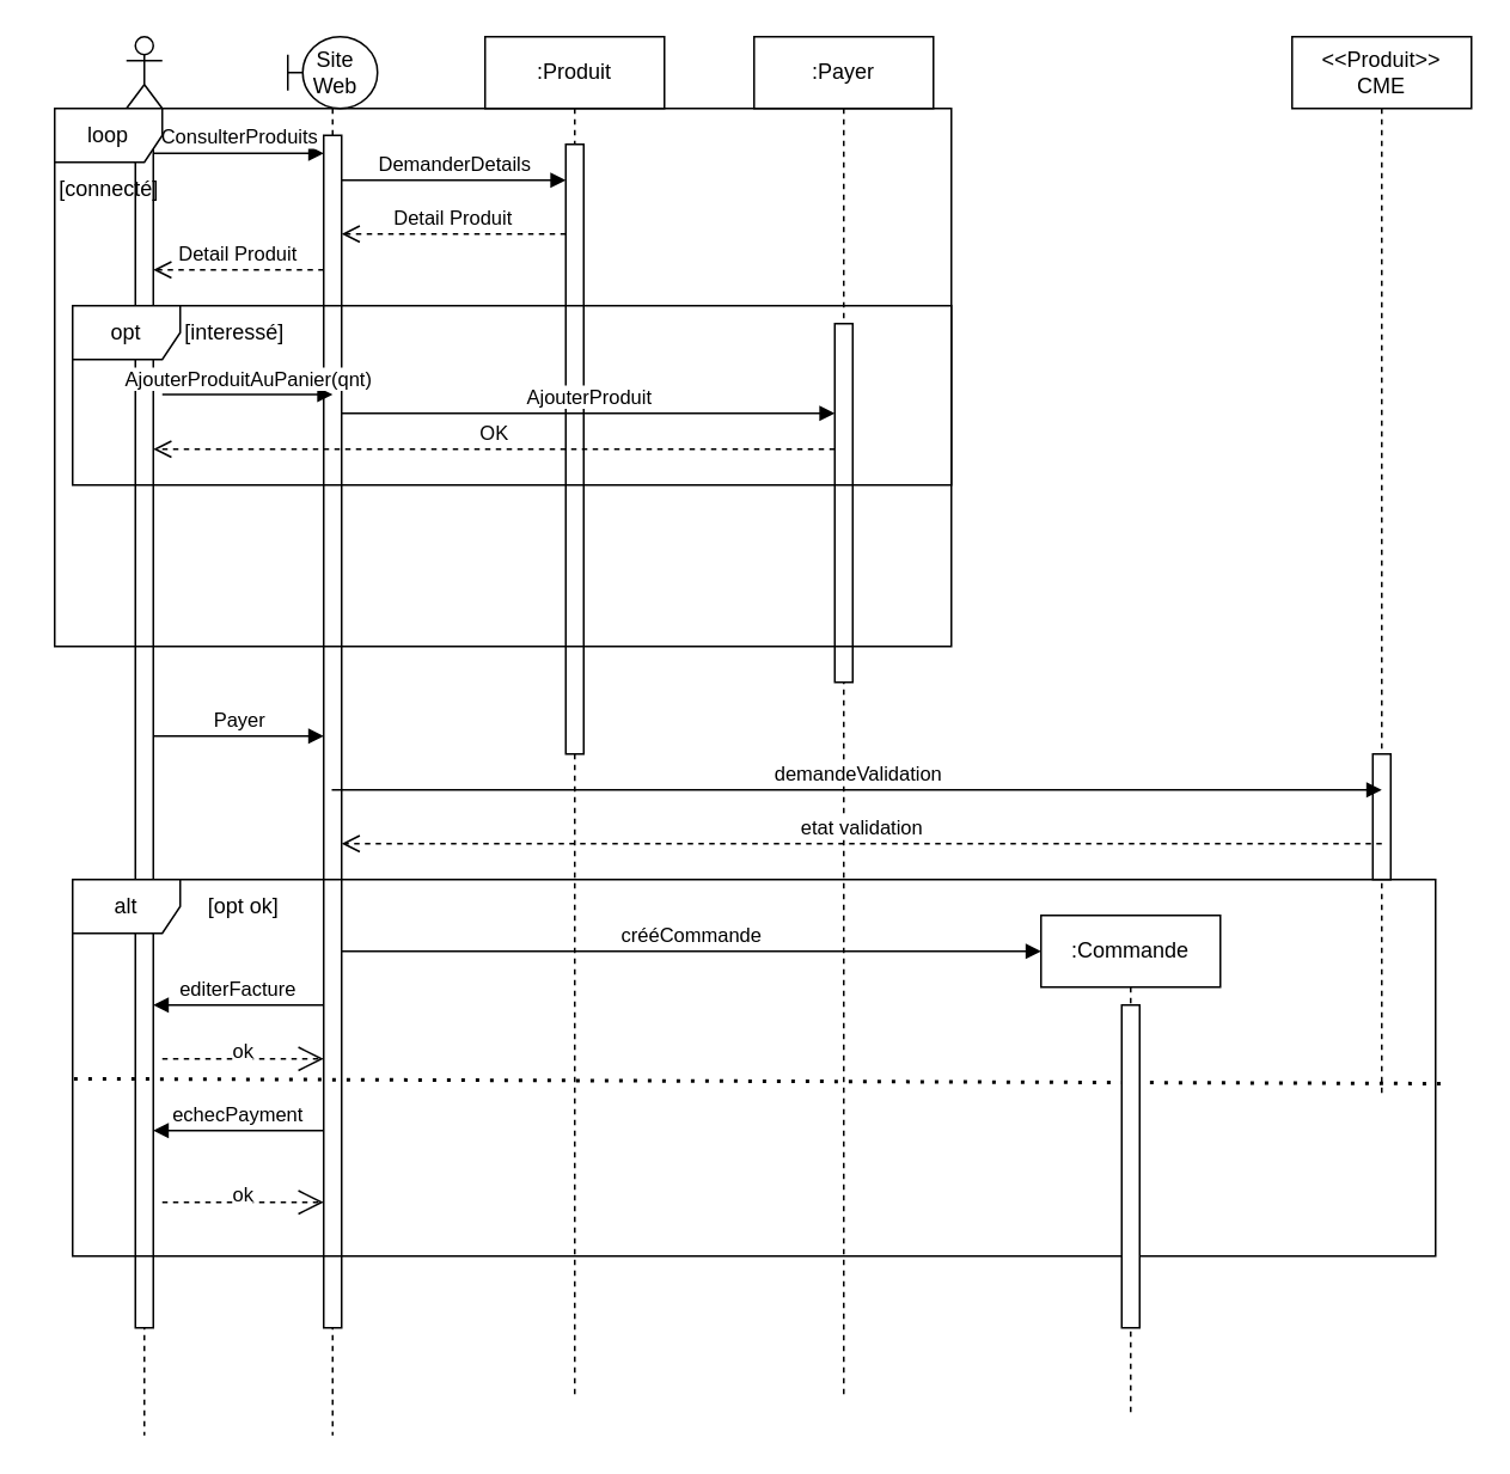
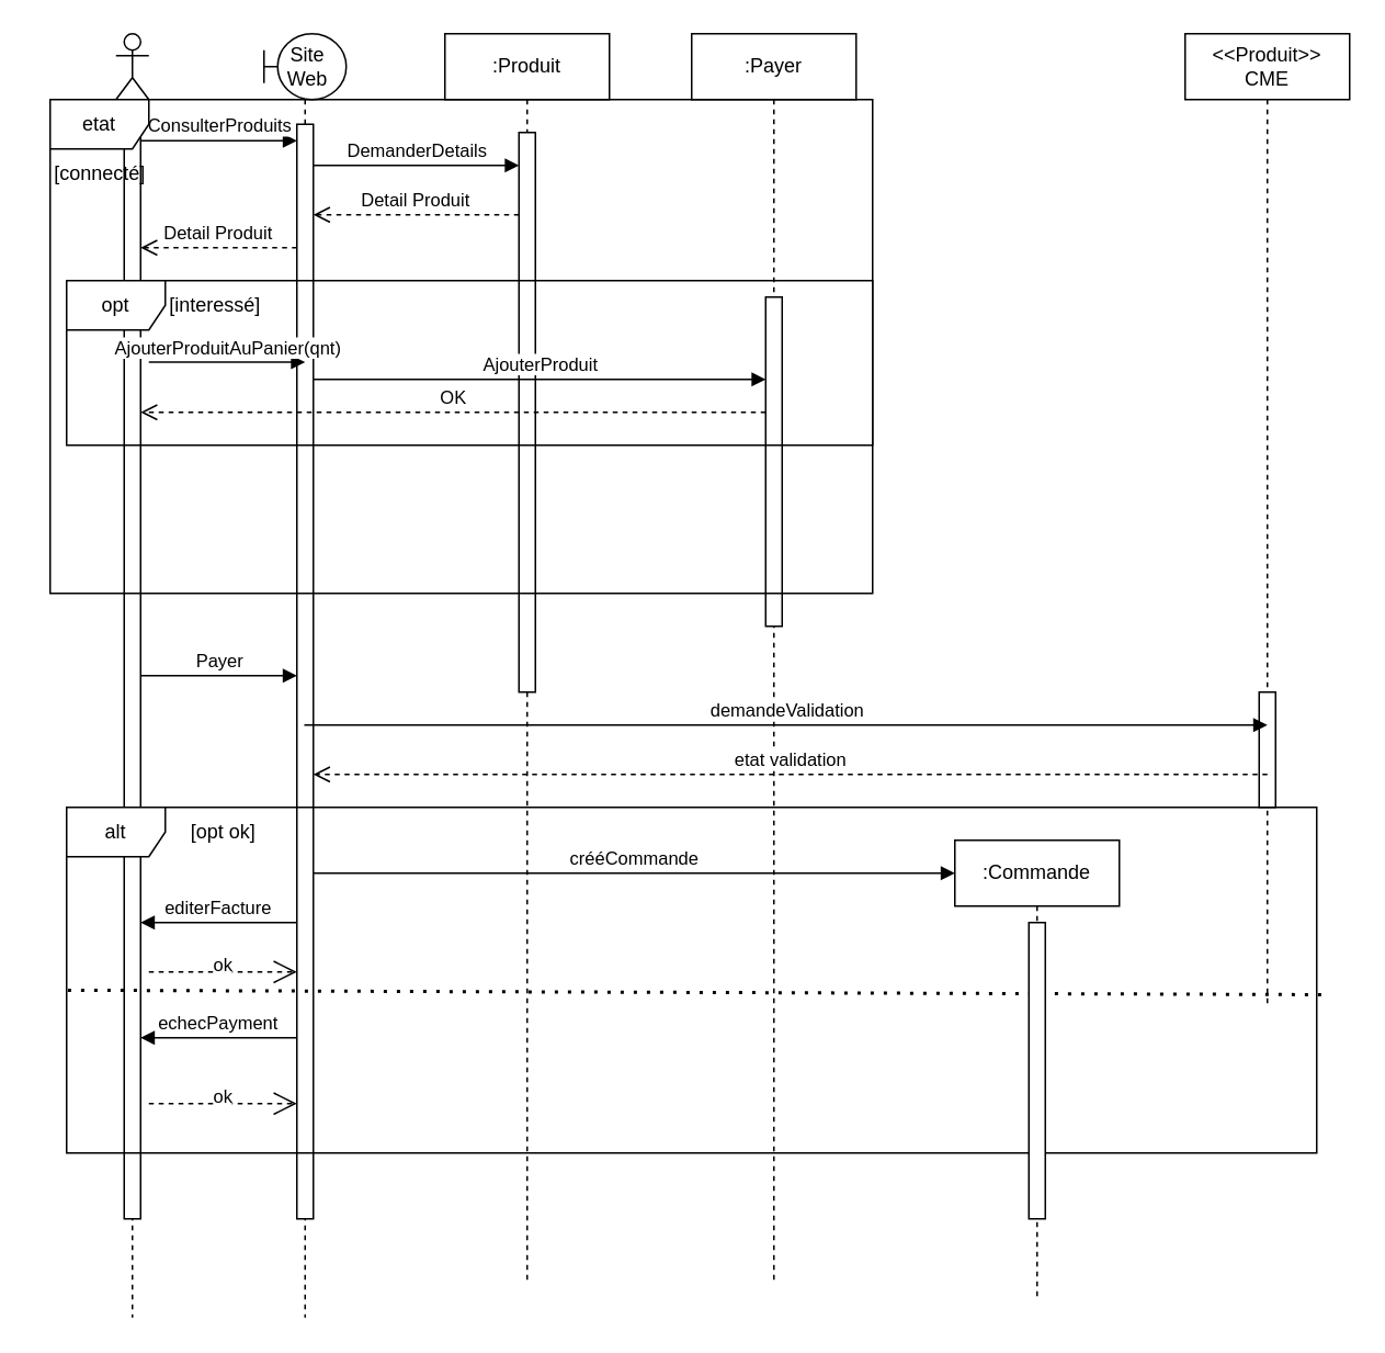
  <mxCell id="0" />
  <mxCell id="1" parent="0" />
  <mxCell id="2" value=":Produit" style="shape=umlLifeline;perimeter=lifelinePerimeter;whiteSpace=wrap;html=1;container=1;dropTarget=0;collapsible=0;recursiveResize=0;outlineConnect=0;portConstraint=eastwest;newEdgeStyle={&quot;curved&quot;:0,&quot;rounded&quot;:0};" vertex="1" parent="1"><mxGeometry x="270" y="20" width="100" height="760" as="geometry" /></mxCell>
  <mxCell id="3" value="" style="html=1;points=[[0,0,0,0,5],[0,1,0,0,-5],[1,0,0,0,5],[1,1,0,0,-5]];perimeter=orthogonalPerimeter;outlineConnect=0;targetShapes=umlLifeline;portConstraint=eastwest;newEdgeStyle={&quot;curved&quot;:0,&quot;rounded&quot;:0};" vertex="1" parent="2"><mxGeometry x="45" y="60" width="10" height="340" as="geometry" /></mxCell>
  <mxCell id="4" value=":Payer" style="shape=umlLifeline;perimeter=lifelinePerimeter;whiteSpace=wrap;html=1;container=1;dropTarget=0;collapsible=0;recursiveResize=0;outlineConnect=0;portConstraint=eastwest;newEdgeStyle={&quot;curved&quot;:0,&quot;rounded&quot;:0};" vertex="1" parent="1"><mxGeometry x="420" y="20" width="100" height="760" as="geometry" /></mxCell>
  <mxCell id="5" value="" style="html=1;points=[[0,0,0,0,5],[0,1,0,0,-5],[1,0,0,0,5],[1,1,0,0,-5]];perimeter=orthogonalPerimeter;outlineConnect=0;targetShapes=umlLifeline;portConstraint=eastwest;newEdgeStyle={&quot;curved&quot;:0,&quot;rounded&quot;:0};" vertex="1" parent="4"><mxGeometry x="45" y="160" width="10" height="200" as="geometry" /></mxCell>
  <mxCell id="6" value=":Commande" style="shape=umlLifeline;perimeter=lifelinePerimeter;whiteSpace=wrap;html=1;container=1;dropTarget=0;collapsible=0;recursiveResize=0;outlineConnect=0;portConstraint=eastwest;newEdgeStyle={&quot;curved&quot;:0,&quot;rounded&quot;:0};" vertex="1" parent="1"><mxGeometry x="580" y="510" width="100" height="280" as="geometry" /></mxCell>
  <mxCell id="7" value="&amp;lt;&amp;lt;Produit&amp;gt;&amp;gt;&lt;br&gt;CME" style="shape=umlLifeline;perimeter=lifelinePerimeter;whiteSpace=wrap;html=1;container=1;dropTarget=0;collapsible=0;recursiveResize=0;outlineConnect=0;portConstraint=eastwest;newEdgeStyle={&quot;curved&quot;:0,&quot;rounded&quot;:0};" vertex="1" parent="1"><mxGeometry x="720" y="20" width="100" height="590" as="geometry" /></mxCell>
  <mxCell id="8" value="" style="html=1;points=[[0,0,0,0,5],[0,1,0,0,-5],[1,0,0,0,5],[1,1,0,0,-5]];perimeter=orthogonalPerimeter;outlineConnect=0;targetShapes=umlLifeline;portConstraint=eastwest;newEdgeStyle={&quot;curved&quot;:0,&quot;rounded&quot;:0};" vertex="1" parent="7"><mxGeometry x="45" y="400" width="10" height="70" as="geometry" /></mxCell>
  <mxCell id="9" value="" style="shape=umlLifeline;perimeter=lifelinePerimeter;whiteSpace=wrap;html=1;container=1;dropTarget=0;collapsible=0;recursiveResize=0;outlineConnect=0;portConstraint=eastwest;newEdgeStyle={&quot;curved&quot;:0,&quot;rounded&quot;:0};participant=umlActor;" vertex="1" parent="1"><mxGeometry x="70" y="20" width="20" height="780" as="geometry" /></mxCell>
  <mxCell id="10" value="" style="html=1;points=[[0,0,0,0,5],[0,1,0,0,-5],[1,0,0,0,5],[1,1,0,0,-5]];perimeter=orthogonalPerimeter;outlineConnect=0;targetShapes=umlLifeline;portConstraint=eastwest;newEdgeStyle={&quot;curved&quot;:0,&quot;rounded&quot;:0};" vertex="1" parent="9"><mxGeometry x="5" y="60" width="10" height="660" as="geometry" /></mxCell>
  <mxCell id="11" value="&amp;nbsp; Site&amp;nbsp; &amp;nbsp;Web" style="shape=umlLifeline;perimeter=lifelinePerimeter;whiteSpace=wrap;html=1;container=1;dropTarget=0;collapsible=0;recursiveResize=0;outlineConnect=0;portConstraint=eastwest;newEdgeStyle={&quot;curved&quot;:0,&quot;rounded&quot;:0};participant=umlBoundary;" vertex="1" parent="1"><mxGeometry x="160" y="20" width="50" height="780" as="geometry" /></mxCell>
  <mxCell id="12" value="" style="html=1;points=[[0,0,0,0,5],[0,1,0,0,-5],[1,0,0,0,5],[1,1,0,0,-5]];perimeter=orthogonalPerimeter;outlineConnect=0;targetShapes=umlLifeline;portConstraint=eastwest;newEdgeStyle={&quot;curved&quot;:0,&quot;rounded&quot;:0};" vertex="1" parent="11"><mxGeometry x="20" y="55" width="10" height="665" as="geometry" /></mxCell>
  <mxCell id="13" value="ConsulterProduits" style="html=1;verticalAlign=bottom;endArrow=block;curved=0;rounded=0;exitX=1;exitY=0;exitDx=0;exitDy=5;exitPerimeter=0;" edge="1" parent="1" source="10" target="12"><mxGeometry width="80" relative="1" as="geometry"><mxPoint x="90" y="90" as="sourcePoint" /><mxPoint x="160" y="90" as="targetPoint" /></mxGeometry></mxCell>
  <mxCell id="14" value="DemanderDetails" style="html=1;verticalAlign=bottom;endArrow=block;curved=0;rounded=0;exitX=1;exitY=0;exitDx=0;exitDy=5;exitPerimeter=0;" edge="1" parent="1" target="3"><mxGeometry width="80" relative="1" as="geometry"><mxPoint x="190" y="100" as="sourcePoint" /><mxPoint x="285" y="100" as="targetPoint" /></mxGeometry></mxCell>
  <mxCell id="15" value="Detail Produit" style="html=1;verticalAlign=bottom;endArrow=open;dashed=1;endSize=8;curved=0;rounded=0;" edge="1" parent="1"><mxGeometry relative="1" as="geometry"><mxPoint x="315" y="130" as="sourcePoint" /><mxPoint x="190" y="130" as="targetPoint" /></mxGeometry></mxCell>
  <mxCell id="16" value="Detail Produit" style="html=1;verticalAlign=bottom;endArrow=open;dashed=1;endSize=8;curved=0;rounded=0;" edge="1" parent="1"><mxGeometry relative="1" as="geometry"><mxPoint x="180" y="150" as="sourcePoint" /><mxPoint x="85" y="150" as="targetPoint" /></mxGeometry></mxCell>
  <mxCell id="17" value="opt" style="shape=umlFrame;whiteSpace=wrap;html=1;pointerEvents=0;" vertex="1" parent="1"><mxGeometry x="40" y="170" width="490" height="100" as="geometry" /></mxCell>
  <mxCell id="18" value="[interessé]" style="text;html=1;align=center;verticalAlign=middle;resizable=0;points=[];autosize=1;strokeColor=none;fillColor=none;" vertex="1" parent="1"><mxGeometry x="90" y="170" width="80" height="30" as="geometry" /></mxCell>
  <mxCell id="19" value="AjouterProduit" style="html=1;verticalAlign=bottom;endArrow=block;curved=0;rounded=0;exitX=1;exitY=0;exitDx=0;exitDy=5;exitPerimeter=0;" edge="1" parent="1"><mxGeometry width="80" relative="1" as="geometry"><mxPoint x="190" y="230" as="sourcePoint" /><mxPoint x="465" y="230" as="targetPoint" /></mxGeometry></mxCell>
  <mxCell id="20" value="OK" style="html=1;verticalAlign=bottom;endArrow=open;dashed=1;endSize=8;curved=0;rounded=0;" edge="1" parent="1"><mxGeometry relative="1" as="geometry"><mxPoint x="465" y="250" as="sourcePoint" /><mxPoint x="85" y="250" as="targetPoint" /><mxPoint as="offset" /></mxGeometry></mxCell>
  <mxCell id="21" value="AjouterProduitAuPanier(qnt)" style="html=1;verticalAlign=bottom;endArrow=block;curved=0;rounded=0;exitX=1;exitY=0;exitDx=0;exitDy=5;exitPerimeter=0;" edge="1" parent="1"><mxGeometry width="80" relative="1" as="geometry"><mxPoint x="90" y="219.58" as="sourcePoint" /><mxPoint x="185" y="219.58" as="targetPoint" /></mxGeometry></mxCell>
- <mxCell id="22" value="loop" style="shape=umlFrame;whiteSpace=wrap;html=1;pointerEvents=0;" vertex="1" parent="1"><mxGeometry x="30" y="60" width="500" height="300" as="geometry" /></mxCell>
+ <mxCell id="22" value="etat" style="shape=umlFrame;whiteSpace=wrap;html=1;pointerEvents=0;" vertex="1" parent="1"><mxGeometry x="30" y="60" width="500" height="300" as="geometry" /></mxCell>
  <mxCell id="23" value="[connecté]" style="text;html=1;align=center;verticalAlign=middle;resizable=0;points=[];autosize=1;strokeColor=none;fillColor=none;" vertex="1" parent="1"><mxGeometry y="90" width="80" height="30" as="geometry" x="20" /></mxCell>
  <mxCell id="24" value="Payer" style="html=1;verticalAlign=bottom;endArrow=block;curved=0;rounded=0;" edge="1" parent="1" target="12"><mxGeometry width="80" relative="1" as="geometry"><mxPoint x="85" y="410" as="sourcePoint" /><mxPoint x="175" y="410" as="targetPoint" /></mxGeometry></mxCell>
  <mxCell id="25" value="demandeValidation" style="html=1;verticalAlign=bottom;endArrow=block;curved=0;rounded=0;" edge="1" parent="1" source="11"><mxGeometry width="80" relative="1" as="geometry"><mxPoint x="589.997" y="440" as="sourcePoint" /><mxPoint x="770" y="440" as="targetPoint" /></mxGeometry></mxCell>
  <mxCell id="26" value="etat validation" style="html=1;verticalAlign=bottom;endArrow=open;dashed=1;endSize=8;curved=0;rounded=0;" edge="1" parent="1" target="12"><mxGeometry relative="1" as="geometry"><mxPoint x="770" y="470" as="sourcePoint" /><mxPoint x="390" y="470" as="targetPoint" /><mxPoint as="offset" /></mxGeometry></mxCell>
  <mxCell id="27" value="alt" style="shape=umlFrame;whiteSpace=wrap;html=1;pointerEvents=0;" vertex="1" parent="1"><mxGeometry x="40" y="490" width="760" height="210" as="geometry" /></mxCell>
  <mxCell id="28" value="" style="endArrow=none;dashed=1;html=1;dashPattern=1 3;strokeWidth=2;rounded=0;exitX=0.001;exitY=0.529;exitDx=0;exitDy=0;exitPerimeter=0;entryX=1.007;entryY=0.542;entryDx=0;entryDy=0;entryPerimeter=0;" edge="1" parent="1" source="27" target="27"><mxGeometry width="50" height="50" relative="1" as="geometry"><mxPoint x="430" y="650" as="sourcePoint" /><mxPoint x="480" y="600" as="targetPoint" /></mxGeometry></mxCell>
  <mxCell id="29" value="[opt ok]" style="text;html=1;align=center;verticalAlign=middle;resizable=0;points=[];autosize=1;strokeColor=none;fillColor=none;" vertex="1" parent="1"><mxGeometry x="90" y="490" width="90" height="30" as="geometry" /></mxCell>
  <mxCell id="30" value="crééCommande" style="html=1;verticalAlign=bottom;endArrow=block;curved=0;rounded=0;" edge="1" parent="1" source="12"><mxGeometry width="80" relative="1" as="geometry"><mxPoint x="485" y="530" as="sourcePoint" /><mxPoint x="580" y="530" as="targetPoint" /></mxGeometry></mxCell>
  <mxCell id="31" value="editerFacture" style="html=1;verticalAlign=bottom;endArrow=block;curved=0;rounded=0;" edge="1" parent="1"><mxGeometry width="80" relative="1" as="geometry"><mxPoint x="180" y="560" as="sourcePoint" /><mxPoint x="85" y="560" as="targetPoint" /></mxGeometry></mxCell>
  <mxCell id="32" value="" style="endArrow=open;dashed=1;endFill=0;endSize=12;html=1;rounded=0;" edge="1" parent="1"><mxGeometry width="160" relative="1" as="geometry"><mxPoint x="90" y="590" as="sourcePoint" /><mxPoint x="180" y="590" as="targetPoint" /></mxGeometry></mxCell>
  <mxCell id="33" value="ok" style="edgeLabel;html=1;align=center;verticalAlign=middle;resizable=0;points=[];" vertex="1" connectable="0" parent="32"><mxGeometry x="-0.025" y="5" relative="1" as="geometry"><mxPoint as="offset" /></mxGeometry></mxCell>
  <mxCell id="34" value="echecPayment" style="html=1;verticalAlign=bottom;endArrow=block;curved=0;rounded=0;" edge="1" parent="1"><mxGeometry width="80" relative="1" as="geometry"><mxPoint x="180" y="630" as="sourcePoint" /><mxPoint x="85" y="630" as="targetPoint" /></mxGeometry></mxCell>
  <mxCell id="35" value="" style="endArrow=open;dashed=1;endFill=0;endSize=12;html=1;rounded=0;" edge="1" parent="1"><mxGeometry width="160" relative="1" as="geometry"><mxPoint x="90" y="670" as="sourcePoint" /><mxPoint x="180" y="670" as="targetPoint" /></mxGeometry></mxCell>
  <mxCell id="36" value="ok" style="edgeLabel;html=1;align=center;verticalAlign=middle;resizable=0;points=[];" vertex="1" connectable="0" parent="35"><mxGeometry x="-0.025" y="5" relative="1" as="geometry"><mxPoint as="offset" /></mxGeometry></mxCell>
  <mxCell id="37" value="" style="html=1;points=[[0,0,0,0,5],[0,1,0,0,-5],[1,0,0,0,5],[1,1,0,0,-5]];perimeter=orthogonalPerimeter;outlineConnect=0;targetShapes=umlLifeline;portConstraint=eastwest;newEdgeStyle={&quot;curved&quot;:0,&quot;rounded&quot;:0};" vertex="1" parent="1"><mxGeometry x="625" y="560" width="10" height="180" as="geometry" /></mxCell>
